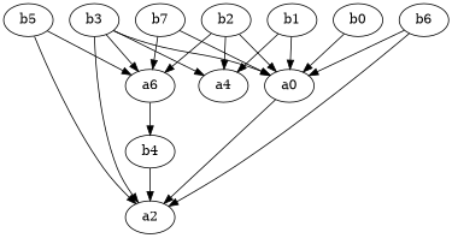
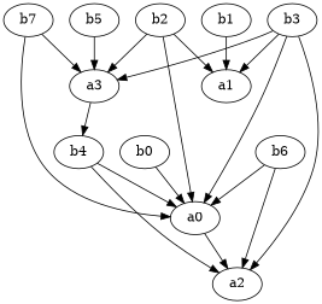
  digraph {
    b4
    a2
-   a3 [label=a6]
+   a3
    b5
    b3
-   a1 [label=a4]
+   a1
    a0
    b2
    b7
    b6
    b1
    b0
    b4 -> a2
    a3 -> b4
-   b5 -> a2
    b5 -> a3
    b3 -> a2
    b3 -> a3
    b3 -> a1
    b3 -> a0
    a0 -> a2
    b2 -> a3
    b2 -> a1
    b2 -> a0
    b7 -> a3
    b7 -> a0
    b6 -> a2
    b6 -> a0
    b1 -> a1
-   b1 -> a0
+   b4 -> a0
    b0 -> a0
  }
